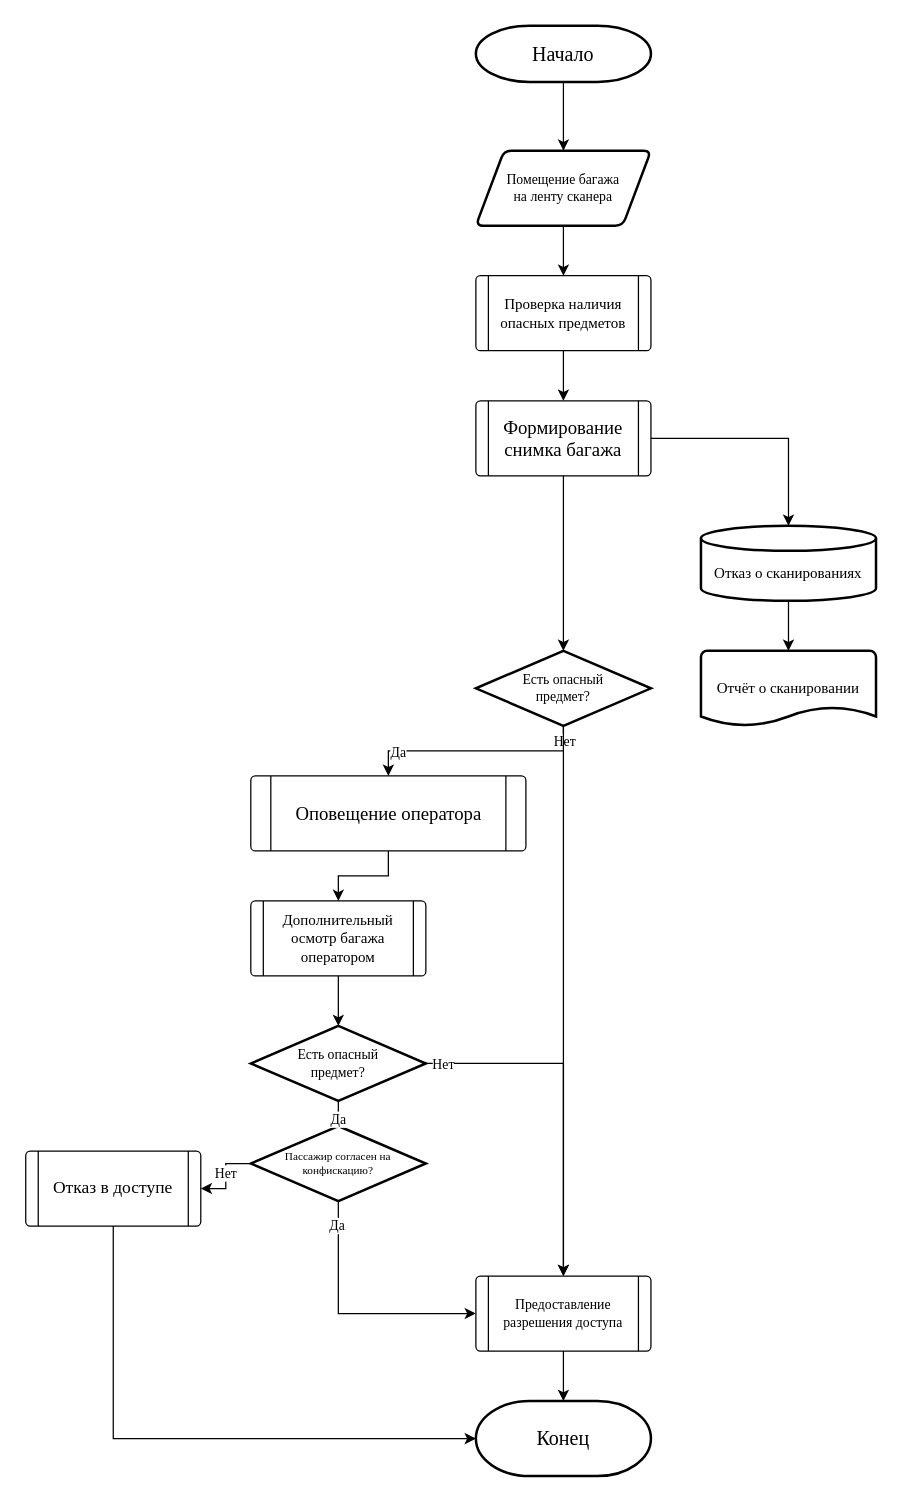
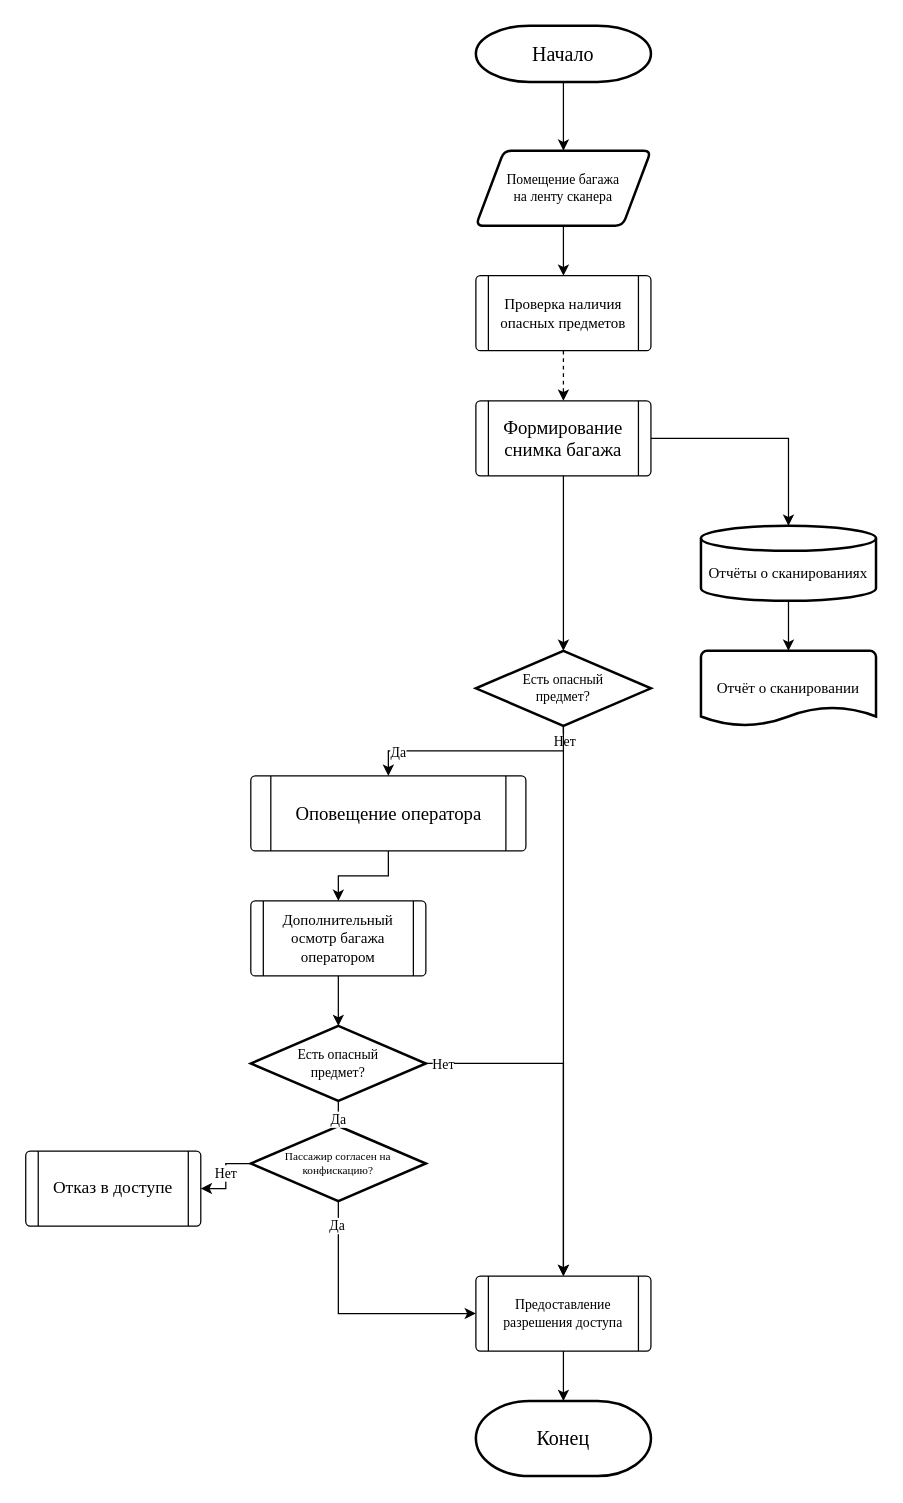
  <mxCell id="0" />
  <mxCell id="1" parent="0" />
  <mxCell id="2" style="edgeStyle=orthogonalEdgeStyle;rounded=0;orthogonalLoop=1;jettySize=auto;html=1;entryX=0.5;entryY=0;entryDx=0;entryDy=0;fontFamily=Georgia;" edge="1" parent="1" source="3" target="5"><mxGeometry relative="1" as="geometry" /></mxCell>
  <mxCell id="3" value="Начало" style="strokeWidth=2;html=1;shape=mxgraph.flowchart.terminator;whiteSpace=wrap;fontFamily=Georgia;fontSize=16;" vertex="1" parent="1"><mxGeometry x="380" y="20" width="140" height="45" as="geometry" /></mxCell>
  <mxCell id="4" style="edgeStyle=orthogonalEdgeStyle;rounded=0;orthogonalLoop=1;jettySize=auto;html=1;entryX=0.5;entryY=0;entryDx=0;entryDy=0;fontFamily=Georgia;" edge="1" parent="1" source="5" target="7"><mxGeometry relative="1" as="geometry" /></mxCell>
  <mxCell id="5" value="Помещение багажа &lt;br style=&quot;font-size: 11px;&quot;&gt;на ленту сканера" style="shape=parallelogram;html=1;strokeWidth=2;perimeter=parallelogramPerimeter;whiteSpace=wrap;rounded=1;arcSize=12;size=0.161;fontFamily=Georgia;fontSize=11;" vertex="1" parent="1"><mxGeometry x="380" y="120" width="140" height="60" as="geometry" /></mxCell>
- <mxCell id="6" style="edgeStyle=orthogonalEdgeStyle;rounded=0;orthogonalLoop=1;jettySize=auto;html=1;entryX=0.5;entryY=0;entryDx=0;entryDy=0;fontFamily=Georgia;" edge="1" parent="1" source="7" target="14"><mxGeometry relative="1" as="geometry" /></mxCell>
+ <mxCell id="6" style="edgeStyle=orthogonalEdgeStyle;rounded=0;orthogonalLoop=1;jettySize=auto;html=1;entryX=0.5;entryY=0;entryDx=0;entryDy=0;fontFamily=Georgia;dashed=1;" edge="1" parent="1" source="7" target="14"><mxGeometry relative="1" as="geometry" /></mxCell>
  <mxCell id="7" value="Проверка наличия опасных предметов" style="verticalLabelPosition=middle;verticalAlign=middle;html=1;shape=process;whiteSpace=wrap;rounded=1;size=0.071;arcSize=6;labelPosition=center;align=center;fontFamily=Georgia;fontSize=12;" vertex="1" parent="1"><mxGeometry x="380" y="220" width="140" height="60" as="geometry" /></mxCell>
  <mxCell id="8" style="edgeStyle=orthogonalEdgeStyle;rounded=0;orthogonalLoop=1;jettySize=auto;html=1;entryX=0.5;entryY=0;entryDx=0;entryDy=0;fontFamily=Georgia;" edge="1" parent="1" source="12" target="17"><mxGeometry relative="1" as="geometry" /></mxCell>
  <mxCell id="9" value="Нет" style="edgeLabel;html=1;align=center;verticalAlign=middle;resizable=0;points=[];fontFamily=Georgia;" connectable="0" vertex="1" parent="8"><mxGeometry x="-0.947" relative="1" as="geometry"><mxPoint as="offset" /></mxGeometry></mxCell>
  <mxCell id="10" style="edgeStyle=orthogonalEdgeStyle;rounded=0;orthogonalLoop=1;jettySize=auto;html=1;entryX=0.5;entryY=0;entryDx=0;entryDy=0;fontFamily=Georgia;" edge="1" parent="1" source="12" target="21"><mxGeometry relative="1" as="geometry" /></mxCell>
  <mxCell id="11" value="Да" style="edgeLabel;html=1;align=center;verticalAlign=middle;resizable=0;points=[];fontFamily=Georgia;" connectable="0" vertex="1" parent="10"><mxGeometry x="0.7" relative="1" as="geometry"><mxPoint as="offset" /></mxGeometry></mxCell>
  <mxCell id="12" value="Есть опасный&lt;br style=&quot;font-size: 11px;&quot;&gt;предмет?" style="strokeWidth=2;html=1;shape=mxgraph.flowchart.decision;whiteSpace=wrap;fontFamily=Georgia;fontSize=11;" vertex="1" parent="1"><mxGeometry x="380" y="520" width="140" height="60" as="geometry" /></mxCell>
- <mxCell id="13" value="&lt;br&gt;Отказ о сканированиях" style="strokeWidth=2;html=1;shape=mxgraph.flowchart.database;whiteSpace=wrap;labelPosition=center;verticalLabelPosition=middle;align=center;verticalAlign=middle;fontFamily=Georgia;" vertex="1" parent="1"><mxGeometry x="560" y="420" width="140" height="60" as="geometry" /></mxCell>
+ <mxCell id="13" value="&lt;br&gt;Отчёты о сканированиях" style="strokeWidth=2;html=1;shape=mxgraph.flowchart.database;whiteSpace=wrap;labelPosition=center;verticalLabelPosition=middle;align=center;verticalAlign=middle;fontFamily=Georgia;" vertex="1" parent="1"><mxGeometry x="560" y="420" width="140" height="60" as="geometry" /></mxCell>
  <mxCell id="14" value="Формирование снимка багажа" style="verticalLabelPosition=middle;verticalAlign=middle;html=1;shape=process;whiteSpace=wrap;rounded=1;size=0.071;arcSize=6;labelPosition=center;align=center;fontFamily=Georgia;fontSize=15;" vertex="1" parent="1"><mxGeometry x="380" y="320" width="140" height="60" as="geometry" /></mxCell>
  <mxCell id="15" style="edgeStyle=orthogonalEdgeStyle;rounded=0;orthogonalLoop=1;jettySize=auto;html=1;entryX=0.5;entryY=0;entryDx=0;entryDy=0;entryPerimeter=0;fontFamily=Georgia;" edge="1" parent="1" source="14" target="12"><mxGeometry relative="1" as="geometry" /></mxCell>
  <mxCell id="16" style="edgeStyle=orthogonalEdgeStyle;rounded=0;orthogonalLoop=1;jettySize=auto;html=1;entryX=0.5;entryY=0;entryDx=0;entryDy=0;entryPerimeter=0;fontFamily=Georgia;" edge="1" parent="1" source="14" target="13"><mxGeometry relative="1" as="geometry" /></mxCell>
  <mxCell id="17" value="Предоставление разрешения доступа" style="verticalLabelPosition=middle;verticalAlign=middle;html=1;shape=process;whiteSpace=wrap;rounded=1;size=0.071;arcSize=6;labelPosition=center;align=center;fontFamily=Georgia;fontSize=11;" vertex="1" parent="1"><mxGeometry x="380" y="1020" width="140" height="60" as="geometry" /></mxCell>
  <mxCell id="18" value="Конец" style="strokeWidth=2;html=1;shape=mxgraph.flowchart.terminator;whiteSpace=wrap;fontFamily=Georgia;fontSize=16;" vertex="1" parent="1"><mxGeometry x="380" y="1120" width="140" height="60" as="geometry" /></mxCell>
  <mxCell id="19" style="edgeStyle=orthogonalEdgeStyle;rounded=0;orthogonalLoop=1;jettySize=auto;html=1;entryX=0.5;entryY=0;entryDx=0;entryDy=0;entryPerimeter=0;fontFamily=Georgia;" edge="1" parent="1" source="17" target="18"><mxGeometry relative="1" as="geometry" /></mxCell>
  <mxCell id="20" style="edgeStyle=orthogonalEdgeStyle;rounded=0;orthogonalLoop=1;jettySize=auto;html=1;entryX=0.5;entryY=0;entryDx=0;entryDy=0;fontFamily=Georgia;" edge="1" parent="1" source="21" target="24"><mxGeometry relative="1" as="geometry" /></mxCell>
  <mxCell id="21" value="Оповещение оператора" style="verticalLabelPosition=middle;verticalAlign=middle;html=1;shape=process;whiteSpace=wrap;rounded=1;size=0.071;arcSize=6;labelPosition=center;align=center;fontFamily=Georgia;fontSize=15;" vertex="1" parent="1"><mxGeometry x="200" y="620" width="220" height="60" as="geometry" /></mxCell>
  <mxCell id="22" value="Отчёт о сканировании" style="strokeWidth=2;html=1;shape=mxgraph.flowchart.document2;whiteSpace=wrap;size=0.25;fontFamily=Georgia;fontSize=12;" vertex="1" parent="1"><mxGeometry x="560" y="520" width="140" height="60" as="geometry" /></mxCell>
  <mxCell id="23" style="edgeStyle=orthogonalEdgeStyle;rounded=0;orthogonalLoop=1;jettySize=auto;html=1;entryX=0.5;entryY=0;entryDx=0;entryDy=0;entryPerimeter=0;fontFamily=Georgia;" edge="1" parent="1" source="13" target="22"><mxGeometry relative="1" as="geometry" /></mxCell>
  <mxCell id="24" value="Дополнительный осмотр багажа оператором" style="verticalLabelPosition=middle;verticalAlign=middle;html=1;shape=process;whiteSpace=wrap;rounded=1;size=0.071;arcSize=6;labelPosition=center;align=center;fontFamily=Georgia;fontSize=12;" vertex="1" parent="1"><mxGeometry x="200" y="720" width="140" height="60" as="geometry" /></mxCell>
  <mxCell id="25" style="edgeStyle=orthogonalEdgeStyle;rounded=0;orthogonalLoop=1;jettySize=auto;html=1;entryX=0.5;entryY=0;entryDx=0;entryDy=0;fontFamily=Georgia;" edge="1" parent="1" source="27" target="17"><mxGeometry relative="1" as="geometry" /></mxCell>
  <mxCell id="26" value="Нет" style="edgeLabel;html=1;align=center;verticalAlign=middle;resizable=0;points=[];fontFamily=Georgia;" connectable="0" vertex="1" parent="25"><mxGeometry x="-0.91" relative="1" as="geometry"><mxPoint as="offset" /></mxGeometry></mxCell>
  <mxCell id="27" value="Есть опасный&lt;br style=&quot;font-size: 11px;&quot;&gt;предмет?" style="strokeWidth=2;html=1;shape=mxgraph.flowchart.decision;whiteSpace=wrap;fontFamily=Georgia;fontSize=11;" vertex="1" parent="1"><mxGeometry x="200" y="820" width="140" height="60" as="geometry" /></mxCell>
  <mxCell id="28" style="edgeStyle=orthogonalEdgeStyle;rounded=0;orthogonalLoop=1;jettySize=auto;html=1;entryX=0.5;entryY=0;entryDx=0;entryDy=0;entryPerimeter=0;fontFamily=Georgia;" edge="1" parent="1" source="24" target="27"><mxGeometry relative="1" as="geometry" /></mxCell>
  <mxCell id="29" value="Отказ в доступе" style="verticalLabelPosition=middle;verticalAlign=middle;html=1;shape=process;whiteSpace=wrap;rounded=1;size=0.071;arcSize=6;labelPosition=center;align=center;fontFamily=Georgia;fontSize=14;" vertex="1" parent="1"><mxGeometry x="20" y="920" width="140" height="60" as="geometry" /></mxCell>
  <mxCell id="30" style="edgeStyle=orthogonalEdgeStyle;rounded=0;orthogonalLoop=1;jettySize=auto;html=1;entryX=1;entryY=0.5;entryDx=0;entryDy=0;fontFamily=Georgia;" edge="1" parent="1" source="34" target="29"><mxGeometry relative="1" as="geometry" /></mxCell>
  <mxCell id="31" value="Нет" style="edgeLabel;html=1;align=center;verticalAlign=middle;resizable=0;points=[];fontFamily=Georgia;" connectable="0" vertex="1" parent="30"><mxGeometry x="-0.092" y="-1" relative="1" as="geometry"><mxPoint as="offset" /></mxGeometry></mxCell>
  <mxCell id="32" style="edgeStyle=orthogonalEdgeStyle;rounded=0;orthogonalLoop=1;jettySize=auto;html=1;entryX=0;entryY=0.5;entryDx=0;entryDy=0;fontFamily=Georgia;" edge="1" parent="1" source="34" target="17"><mxGeometry relative="1" as="geometry"><Array as="points"><mxPoint x="270" y="1050" /></Array></mxGeometry></mxCell>
  <mxCell id="33" value="Да" style="edgeLabel;html=1;align=center;verticalAlign=middle;resizable=0;points=[];fontFamily=Georgia;" connectable="0" vertex="1" parent="32"><mxGeometry x="-0.811" y="-2" relative="1" as="geometry"><mxPoint as="offset" /></mxGeometry></mxCell>
  <mxCell id="34" value="Пассажир согласен на конфискацию?" style="strokeWidth=2;html=1;shape=mxgraph.flowchart.decision;whiteSpace=wrap;fontFamily=Georgia;fontSize=9;" vertex="1" parent="1"><mxGeometry x="200" y="900" width="140" height="60" as="geometry" /></mxCell>
  <mxCell id="35" style="edgeStyle=orthogonalEdgeStyle;rounded=0;orthogonalLoop=1;jettySize=auto;html=1;entryX=0.5;entryY=0;entryDx=0;entryDy=0;entryPerimeter=0;fontFamily=Georgia;" edge="1" parent="1" source="27" target="34"><mxGeometry relative="1" as="geometry" /></mxCell>
  <mxCell id="36" value="Да" style="edgeLabel;html=1;align=center;verticalAlign=middle;resizable=0;points=[];fontFamily=Georgia;" connectable="0" vertex="1" parent="35"><mxGeometry x="-0.119" y="1" relative="1" as="geometry"><mxPoint as="offset" /></mxGeometry></mxCell>
- <mxCell id="37" style="edgeStyle=orthogonalEdgeStyle;rounded=0;orthogonalLoop=1;jettySize=auto;html=1;entryX=0;entryY=0.5;entryDx=0;entryDy=0;entryPerimeter=0;fontFamily=Georgia;" edge="1" parent="1" source="29" target="18"><mxGeometry relative="1" as="geometry"><Array as="points"><mxPoint x="90" y="1150" /></Array></mxGeometry></mxCell>
